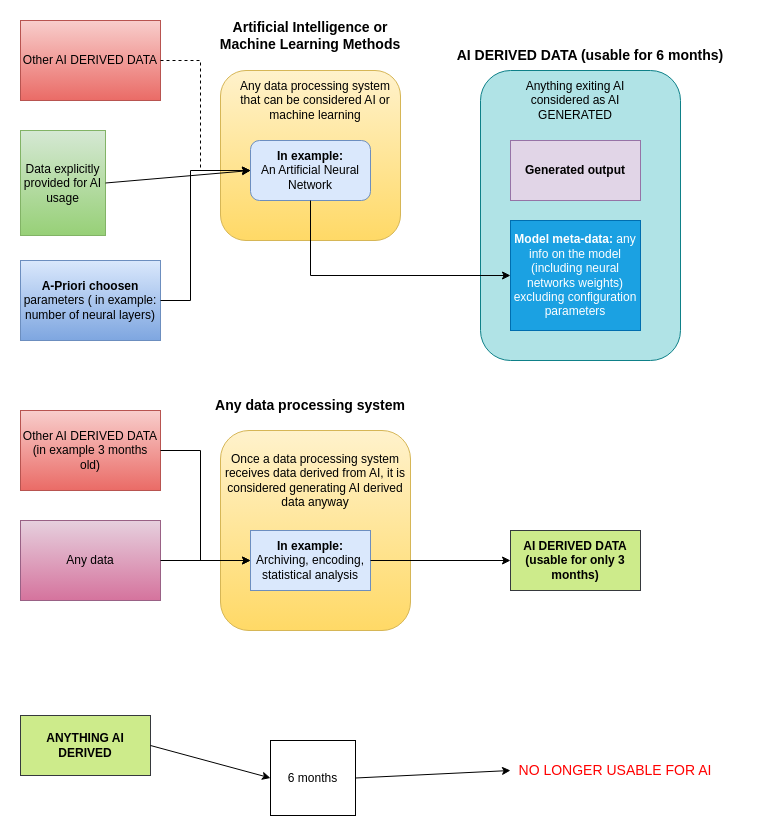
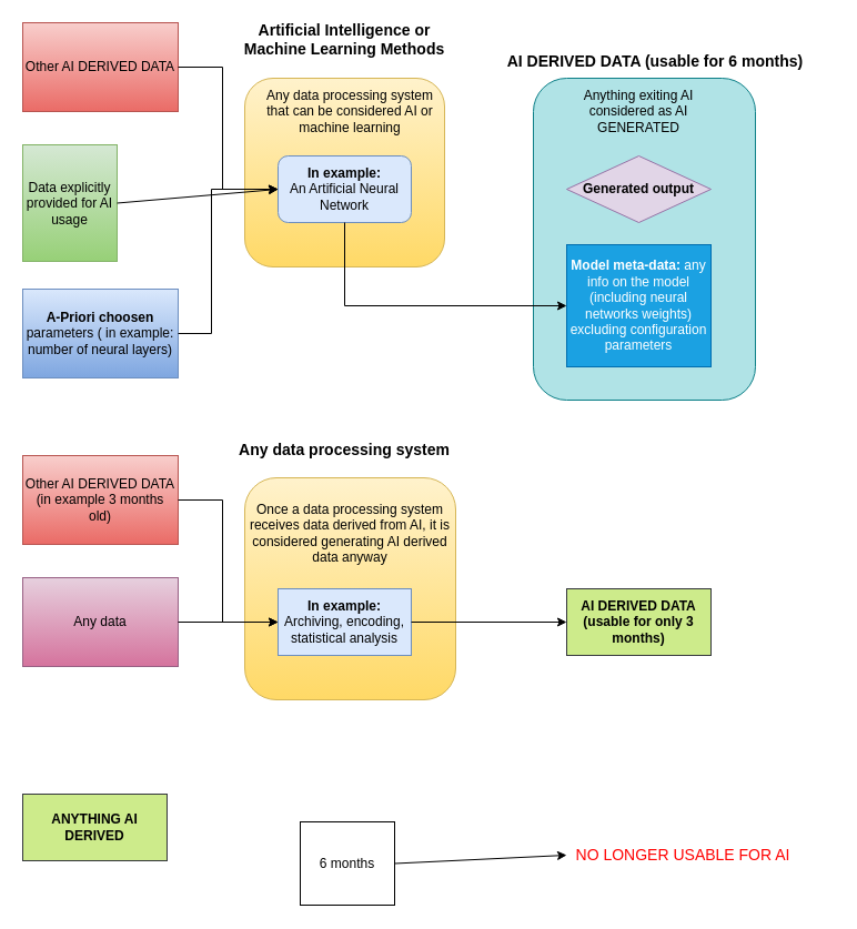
  <mxCell id="0" />
  <mxCell id="1" parent="0" />
  <mxCell id="2" value="" style="rounded=1;whiteSpace=wrap;html=1;fillColor=#b0e3e6;strokeColor=#0e8088;" vertex="1" parent="1"><mxGeometry x="480" y="70" width="200" height="290" as="geometry" /></mxCell>
  <mxCell id="3" value="Data explicitly provided for AI usage" style="rounded=0;whiteSpace=wrap;html=1;fillColor=#d5e8d4;strokeColor=#82b366;gradientColor=#97d077;" vertex="1" parent="1"><mxGeometry x="20" y="130" width="85" height="105" as="geometry" /></mxCell>
  <mxCell id="4" value="" style="rounded=1;whiteSpace=wrap;html=1;fillColor=#fff2cc;strokeColor=#d6b656;gradientColor=#ffd966;" vertex="1" parent="1"><mxGeometry x="220" y="70" width="180" height="170" as="geometry" /></mxCell>
  <mxCell id="5" value="Any data processing system that can be considered AI or machine learning" style="text;html=1;strokeColor=none;fillColor=none;align=center;verticalAlign=middle;whiteSpace=wrap;rounded=0;" vertex="1" parent="1"><mxGeometry x="230" y="80" width="170" height="40" as="geometry" /></mxCell>
  <mxCell id="6" value="&lt;b&gt;In example:&lt;/b&gt;&lt;br&gt;An Artificial Neural Network" style="whiteSpace=wrap;html=1;fillColor=#dae8fc;strokeColor=#6c8ebf;rounded=1;" vertex="1" parent="1"><mxGeometry x="250" y="140" width="120" height="60" as="geometry" /></mxCell>
  <mxCell id="7" value="" style="endArrow=classic;html=1;rounded=0;exitX=1;exitY=0.5;exitDx=0;exitDy=0;entryX=0;entryY=0.5;entryDx=0;entryDy=0;" edge="1" parent="1" source="3" target="6"><mxGeometry width="50" height="50" relative="1" as="geometry"><mxPoint x="460" y="370" as="sourcePoint" /><mxPoint x="150" y="250" as="targetPoint" /></mxGeometry></mxCell>
- <mxCell id="8" value="Generated output" style="rounded=0;whiteSpace=wrap;html=1;fillColor=#e1d5e7;strokeColor=#9673a6;fontStyle=1" vertex="1" parent="1"><mxGeometry x="510" y="140" width="130" height="60" as="geometry" /></mxCell>
+ <mxCell id="8" value="Generated output" style="rhombus;whiteSpace=wrap;html=1;fillColor=#e1d5e7;strokeColor=#9673a6;fontStyle=1;" vertex="1" parent="1"><mxGeometry x="510" y="140" width="130" height="60" as="geometry" /></mxCell>
  <mxCell id="9" value="&lt;b&gt;Model meta-data: &lt;/b&gt;any info on the model (including neural networks weights) excluding configuration parameters" style="rounded=0;whiteSpace=wrap;html=1;fillColor=#1ba1e2;fontColor=#ffffff;strokeColor=#006EAF;" vertex="1" parent="1"><mxGeometry x="510" y="220" width="130" height="110" as="geometry" /></mxCell>
  <mxCell id="10" value="" style="endArrow=classic;html=1;rounded=0;exitX=0.5;exitY=1;exitDx=0;exitDy=0;entryX=0;entryY=0.5;entryDx=0;entryDy=0;jumpStyle=sharp;" edge="1" parent="1" source="6" target="9"><mxGeometry width="50" height="50" relative="1" as="geometry"><mxPoint x="460" y="370" as="sourcePoint" /><mxPoint x="510" y="320" as="targetPoint" /><Array as="points"><mxPoint x="310" y="275" /></Array></mxGeometry></mxCell>
  <mxCell id="11" value="Artificial Intelligence or &lt;br style=&quot;font-size: 14px;&quot;&gt;Machine Learning Methods" style="text;html=1;strokeColor=none;fillColor=none;align=center;verticalAlign=middle;whiteSpace=wrap;rounded=0;fontStyle=1;fontSize=14;" vertex="1" parent="1"><mxGeometry x="150" y="20" width="320" height="30" as="geometry" /></mxCell>
  <mxCell id="12" value="Anything exiting AI considered as AI GENERATED" style="text;html=1;strokeColor=none;fillColor=none;align=center;verticalAlign=middle;whiteSpace=wrap;rounded=0;" vertex="1" parent="1"><mxGeometry x="500" y="70" width="150" height="60" as="geometry" /></mxCell>
  <mxCell id="13" value="AI DERIVED DATA (usable for 6 months)" style="text;html=1;strokeColor=none;fillColor=none;align=center;verticalAlign=middle;whiteSpace=wrap;rounded=0;fontStyle=1;fontSize=14;" vertex="1" parent="1"><mxGeometry x="430" y="40" width="320" height="30" as="geometry" /></mxCell>
  <mxCell id="14" value="&lt;b&gt;A-Priori choosen&lt;/b&gt; parameters ( in example: number of neural layers)" style="rounded=0;whiteSpace=wrap;html=1;fillColor=#dae8fc;strokeColor=#6c8ebf;gradientColor=#7ea6e0;" vertex="1" parent="1"><mxGeometry x="20" y="260" width="140" height="80" as="geometry" /></mxCell>
  <mxCell id="15" value="" style="endArrow=classic;html=1;rounded=0;exitX=1;exitY=0.5;exitDx=0;exitDy=0;entryX=0;entryY=0.5;entryDx=0;entryDy=0;" edge="1" parent="1" source="14" target="6"><mxGeometry width="50" height="50" relative="1" as="geometry"><mxPoint x="210" y="350" as="sourcePoint" /><mxPoint x="260" y="300" as="targetPoint" /><Array as="points"><mxPoint x="190" y="300" /><mxPoint x="190" y="170" /></Array></mxGeometry></mxCell>
  <mxCell id="16" value="Other AI DERIVED DATA" style="rounded=0;whiteSpace=wrap;html=1;fillColor=#f8cecc;strokeColor=#b85450;gradientColor=#ea6b66;" vertex="1" parent="1"><mxGeometry x="20" y="20" width="140" height="80" as="geometry" /></mxCell>
- <mxCell id="17" value="" style="endArrow=classic;html=1;rounded=0;exitX=1;exitY=0.5;exitDx=0;exitDy=0;entryX=0;entryY=0.5;entryDx=0;entryDy=0;dashed=1;" edge="1" parent="1" source="16" target="6"><mxGeometry width="50" height="50" relative="1" as="geometry"><mxPoint x="170" y="310" as="sourcePoint" /><mxPoint x="260" y="180" as="targetPoint" /><Array as="points"><mxPoint x="200" y="60" /><mxPoint x="200" y="170" /></Array></mxGeometry></mxCell>
+ <mxCell id="17" value="" style="endArrow=classic;html=1;rounded=0;exitX=1;exitY=0.5;exitDx=0;exitDy=0;entryX=0;entryY=0.5;entryDx=0;entryDy=0;" edge="1" parent="1" source="16" target="6"><mxGeometry width="50" height="50" relative="1" as="geometry"><mxPoint x="170" y="310" as="sourcePoint" /><mxPoint x="260" y="180" as="targetPoint" /><Array as="points"><mxPoint x="200" y="60" /><mxPoint x="200" y="170" /></Array></mxGeometry></mxCell>
  <mxCell id="18" value="Any data" style="rounded=0;whiteSpace=wrap;html=1;fillColor=#e6d0de;strokeColor=#996185;gradientColor=#d5739d;" vertex="1" parent="1"><mxGeometry x="20" y="520" width="140" height="80" as="geometry" /></mxCell>
  <mxCell id="19" value="" style="rounded=1;whiteSpace=wrap;html=1;fillColor=#fff2cc;strokeColor=#d6b656;gradientColor=#ffd966;" vertex="1" parent="1"><mxGeometry x="220" y="430" width="190" height="200" as="geometry" /></mxCell>
  <mxCell id="20" value="Once a data processing system receives data derived from AI, it is considered generating AI derived data anyway" style="text;html=1;strokeColor=none;fillColor=none;align=center;verticalAlign=middle;whiteSpace=wrap;rounded=0;" vertex="1" parent="1"><mxGeometry x="220" y="430" width="190" height="100" as="geometry" /></mxCell>
  <mxCell id="21" value="&lt;b&gt;In example:&lt;/b&gt;&lt;br&gt;Archiving, encoding, statistical analysis" style="rounded=0;whiteSpace=wrap;html=1;fillColor=#dae8fc;strokeColor=#6c8ebf;" vertex="1" parent="1"><mxGeometry x="250" y="530" width="120" height="60" as="geometry" /></mxCell>
  <mxCell id="22" value="" style="endArrow=classic;html=1;rounded=0;exitX=1;exitY=0.5;exitDx=0;exitDy=0;entryX=0;entryY=0.5;entryDx=0;entryDy=0;" edge="1" parent="1" source="18" target="21"><mxGeometry width="50" height="50" relative="1" as="geometry"><mxPoint x="460" y="760" as="sourcePoint" /><mxPoint x="150" y="640" as="targetPoint" /></mxGeometry></mxCell>
  <mxCell id="23" value="AI DERIVED DATA (usable for only 3 months)" style="rounded=0;whiteSpace=wrap;html=1;fillColor=#cdeb8b;strokeColor=#36393d;fontStyle=1" vertex="1" parent="1"><mxGeometry x="510" y="530" width="130" height="60" as="geometry" /></mxCell>
  <mxCell id="24" value="" style="endArrow=classic;html=1;rounded=0;exitX=1;exitY=0.5;exitDx=0;exitDy=0;entryX=0;entryY=0.5;entryDx=0;entryDy=0;" edge="1" parent="1" source="21" target="23"><mxGeometry width="50" height="50" relative="1" as="geometry"><mxPoint x="460" y="760" as="sourcePoint" /><mxPoint x="510" y="710" as="targetPoint" /></mxGeometry></mxCell>
  <mxCell id="25" value="Any data processing system" style="text;html=1;strokeColor=none;fillColor=none;align=center;verticalAlign=middle;whiteSpace=wrap;rounded=0;fontStyle=1;fontSize=14;" vertex="1" parent="1"><mxGeometry x="150" y="390" width="320" height="30" as="geometry" /></mxCell>
  <mxCell id="26" value="Other AI DERIVED DATA&lt;br&gt;(in example 3 months old)" style="rounded=0;whiteSpace=wrap;html=1;fillColor=#f8cecc;strokeColor=#b85450;gradientColor=#ea6b66;" vertex="1" parent="1"><mxGeometry x="20" y="410" width="140" height="80" as="geometry" /></mxCell>
  <mxCell id="27" value="" style="endArrow=classic;html=1;rounded=0;exitX=1;exitY=0.5;exitDx=0;exitDy=0;entryX=0;entryY=0.5;entryDx=0;entryDy=0;" edge="1" parent="1" source="26" target="21"><mxGeometry width="50" height="50" relative="1" as="geometry"><mxPoint x="170" y="700" as="sourcePoint" /><mxPoint x="260" y="570" as="targetPoint" /><Array as="points"><mxPoint x="200" y="450" /><mxPoint x="200" y="560" /></Array></mxGeometry></mxCell>
  <mxCell id="28" value="ANYTHING AI DERIVED" style="rounded=0;whiteSpace=wrap;html=1;fillColor=#cdeb8b;strokeColor=#36393d;fontStyle=1" vertex="1" parent="1"><mxGeometry x="20" y="715" width="130" height="60" as="geometry" /></mxCell>
  <mxCell id="29" value="6 months" style="rounded=0;whiteSpace=wrap;html=1;" vertex="1" parent="1"><mxGeometry x="270" y="740" width="85" height="75" as="geometry" /></mxCell>
- <mxCell id="30" value="" style="endArrow=classic;html=1;rounded=0;exitX=1;exitY=0.5;exitDx=0;exitDy=0;entryX=0;entryY=0.5;entryDx=0;entryDy=0;" edge="1" parent="1" source="28" target="29"><mxGeometry width="50" height="50" relative="1" as="geometry"><mxPoint x="460" y="670" as="sourcePoint" /><mxPoint x="510" y="620" as="targetPoint" /></mxGeometry></mxCell>
  <mxCell id="31" value="" style="endArrow=classic;html=1;rounded=0;exitX=1;exitY=0.5;exitDx=0;exitDy=0;" edge="1" parent="1" source="29"><mxGeometry width="50" height="50" relative="1" as="geometry"><mxPoint x="460" y="670" as="sourcePoint" /><mxPoint x="510" y="770" as="targetPoint" /></mxGeometry></mxCell>
  <mxCell id="32" value="NO LONGER USABLE FOR AI" style="text;html=1;strokeColor=none;fillColor=none;align=center;verticalAlign=middle;whiteSpace=wrap;rounded=0;fontSize=14;fontColor=#FF0000;" vertex="1" parent="1"><mxGeometry x="510" y="755" width="210" height="30" as="geometry" /></mxCell>
